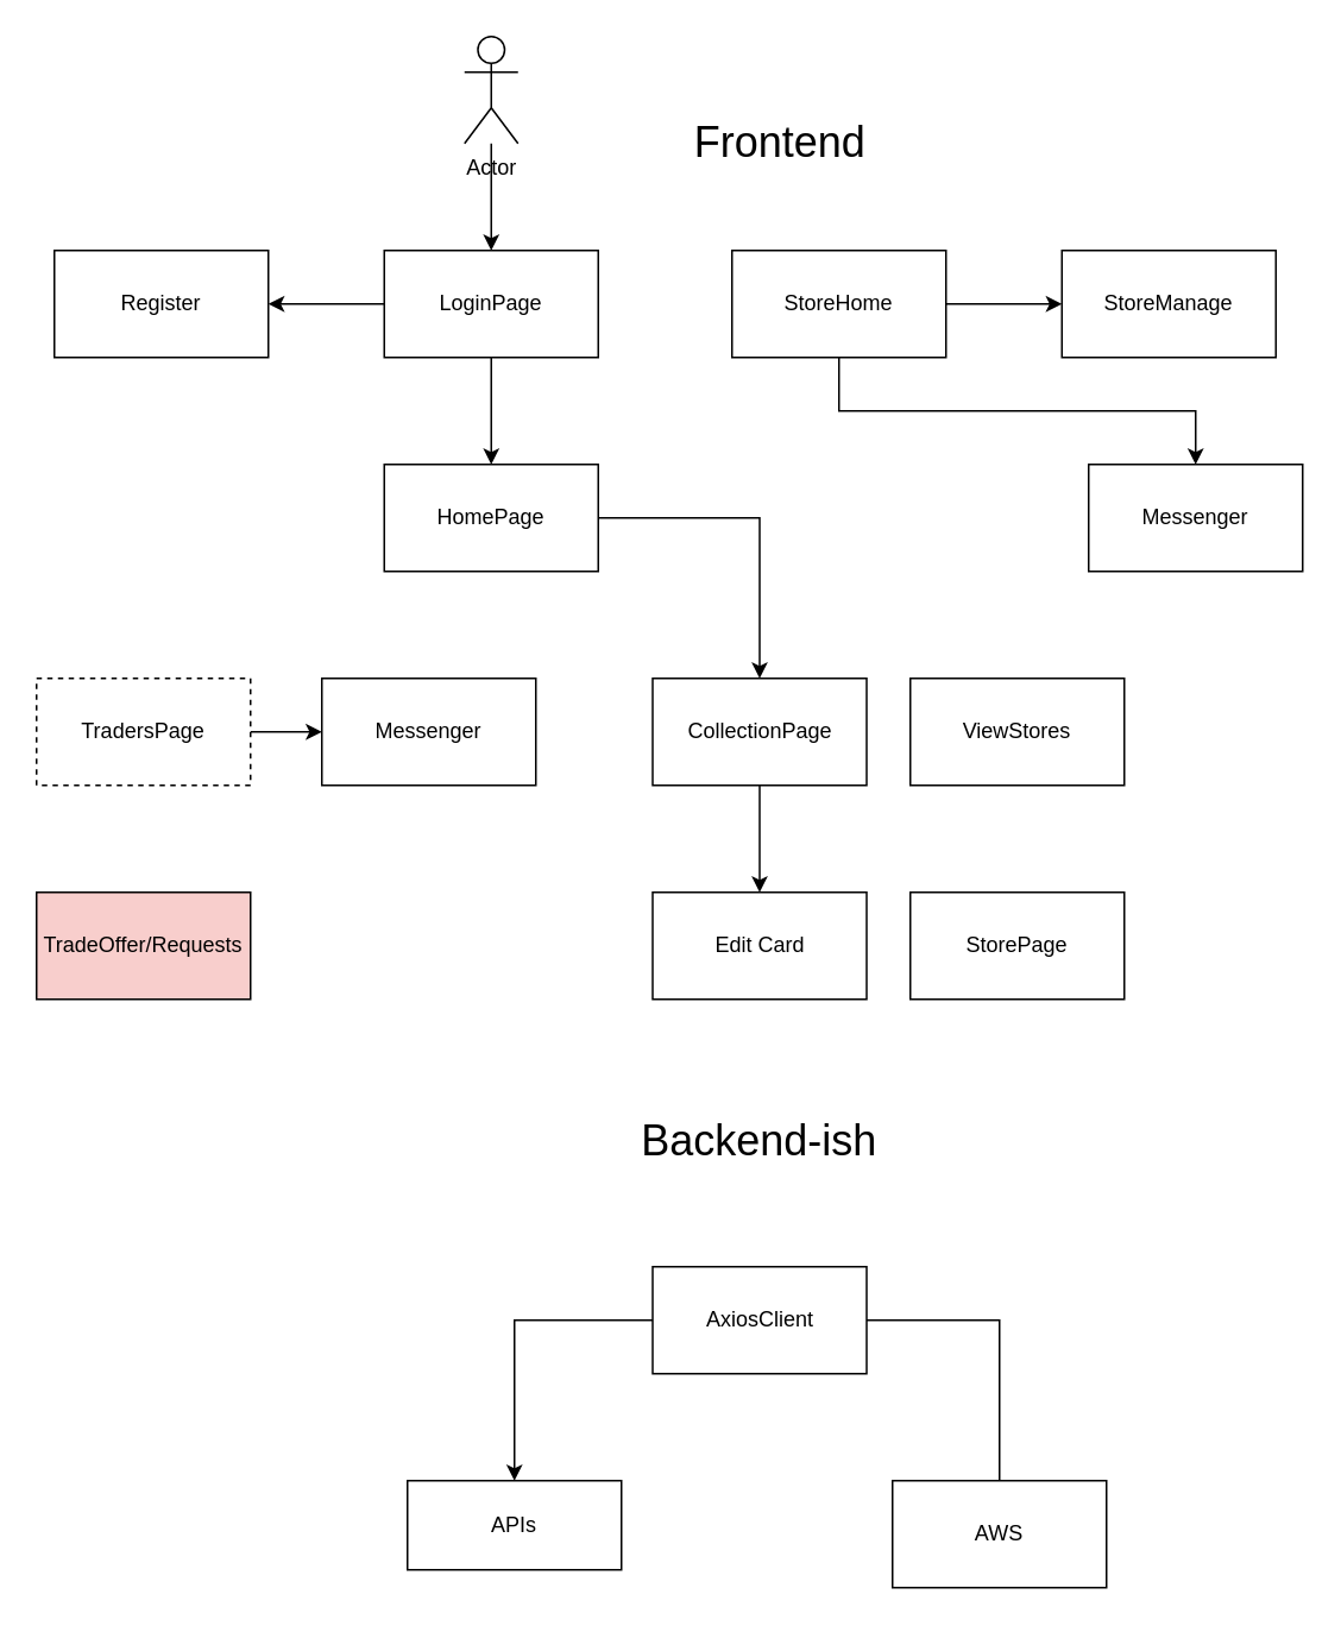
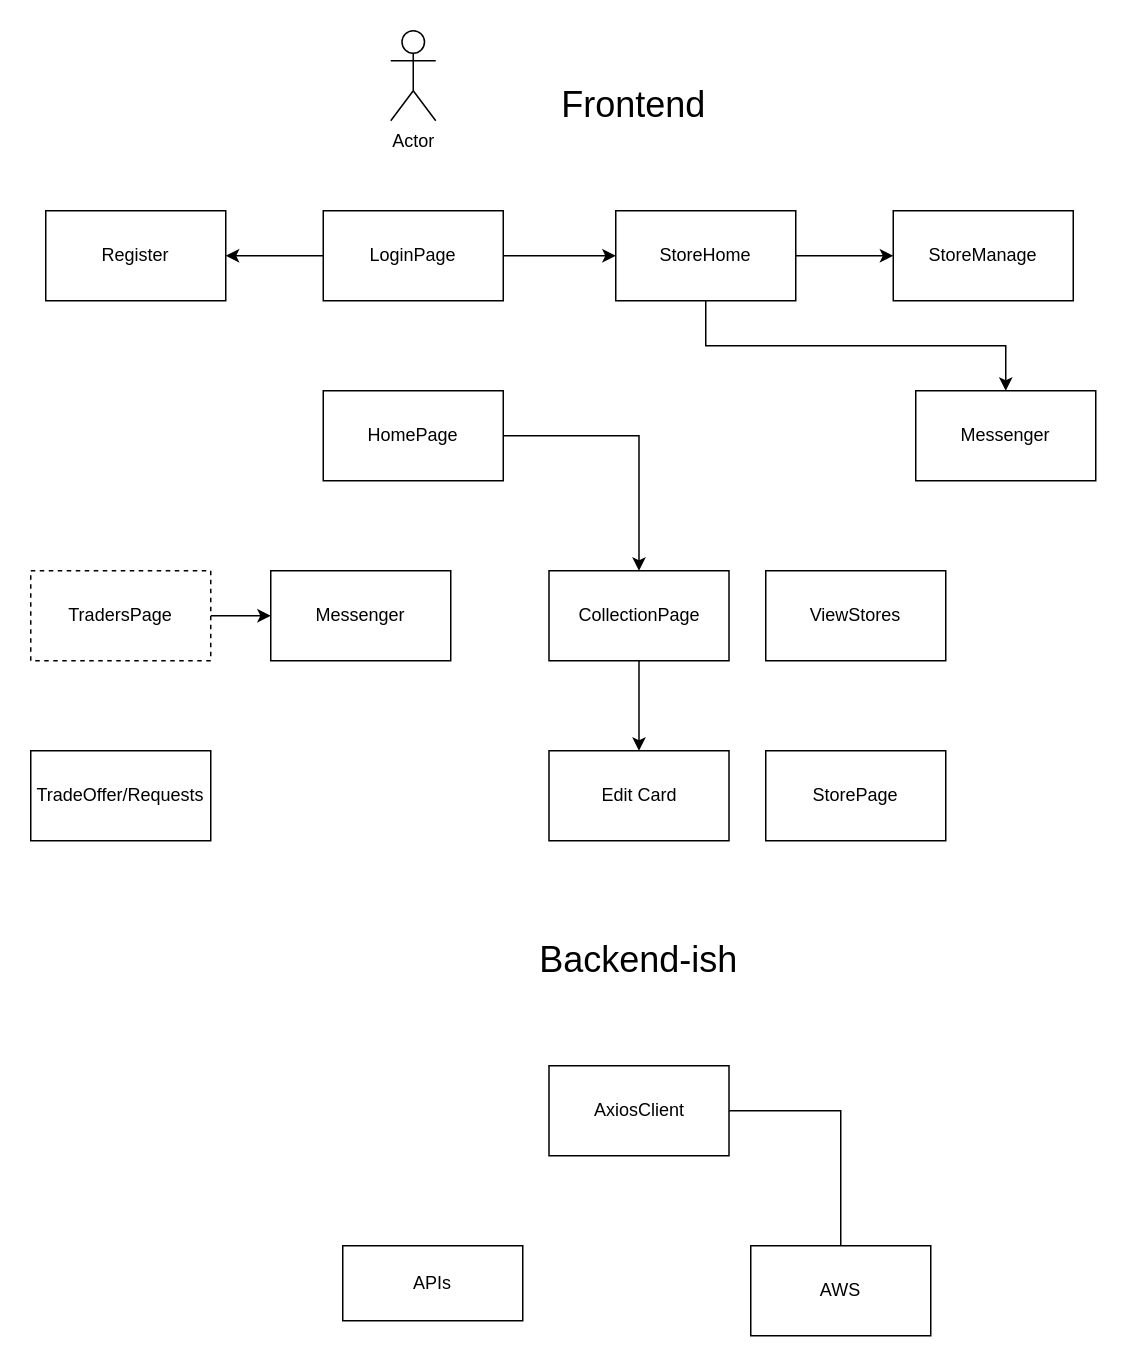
  <mxCell id="0" />
  <mxCell id="1" parent="0" />
- <mxCell id="2" style="edgeStyle=orthogonalEdgeStyle;rounded=0;orthogonalLoop=1;jettySize=auto;html=1;entryX=0.5;entryY=0;entryDx=0;entryDy=0;" edge="1" parent="1" source="5" target="8"><mxGeometry relative="1" as="geometry" /></mxCell>
+ <mxCell id="3" style="edgeStyle=orthogonalEdgeStyle;rounded=0;orthogonalLoop=1;jettySize=auto;html=1;entryX=0;entryY=0.5;entryDx=0;entryDy=0;" edge="1" parent="1" source="5" target="26"><mxGeometry relative="1" as="geometry" /></mxCell>
  <mxCell id="4" style="edgeStyle=orthogonalEdgeStyle;rounded=0;orthogonalLoop=1;jettySize=auto;html=1;" edge="1" parent="1" source="5"><mxGeometry relative="1" as="geometry"><mxPoint x="150" y="170" as="targetPoint" /></mxGeometry></mxCell>
  <mxCell id="5" value="LoginPage" style="rounded=0;whiteSpace=wrap;html=1;" vertex="1" parent="1"><mxGeometry x="215" y="140" width="120" height="60" as="geometry" /></mxCell>
  <mxCell id="6" style="edgeStyle=orthogonalEdgeStyle;rounded=0;orthogonalLoop=1;jettySize=auto;html=1;" edge="1" parent="1" source="8" target="10"><mxGeometry relative="1" as="geometry" /></mxCell>
  <mxCell id="7" style="edgeStyle=orthogonalEdgeStyle;rounded=0;orthogonalLoop=1;jettySize=auto;html=1;entryX=0;entryY=0.5;entryDx=0;entryDy=0;exitX=1;exitY=0.5;exitDx=0;exitDy=0;" edge="1" parent="1" source="12" target="27"><mxGeometry relative="1" as="geometry" /></mxCell>
  <mxCell id="8" value="HomePage" style="rounded=0;whiteSpace=wrap;html=1;" vertex="1" parent="1"><mxGeometry x="215" y="260" width="120" height="60" as="geometry" /></mxCell>
  <mxCell id="9" style="edgeStyle=orthogonalEdgeStyle;rounded=0;orthogonalLoop=1;jettySize=auto;html=1;entryX=0.5;entryY=0;entryDx=0;entryDy=0;" edge="1" parent="1" source="10" target="14"><mxGeometry relative="1" as="geometry" /></mxCell>
  <mxCell id="10" value="CollectionPage" style="rounded=0;whiteSpace=wrap;html=1;" vertex="1" parent="1"><mxGeometry x="365.5" y="380" width="120" height="60" as="geometry" /></mxCell>
  <mxCell id="11" value="ViewStores" style="rounded=0;whiteSpace=wrap;html=1;" vertex="1" parent="1"><mxGeometry x="510" y="380" width="120" height="60" as="geometry" /></mxCell>
  <mxCell id="12" value="TradersPage" style="rounded=0;whiteSpace=wrap;html=1;dashed=1;" vertex="1" parent="1"><mxGeometry x="20" y="380" width="120" height="60" as="geometry" /></mxCell>
- <mxCell id="13" value="TradeOffer/Requests" style="rounded=0;whiteSpace=wrap;html=1;fillColor=#f8cecc;" vertex="1" parent="1"><mxGeometry x="20" y="500" width="120" height="60" as="geometry" /></mxCell>
+ <mxCell id="13" value="TradeOffer/Requests" style="rounded=0;whiteSpace=wrap;html=1;" vertex="1" parent="1"><mxGeometry x="20" y="500" width="120" height="60" as="geometry" /></mxCell>
  <mxCell id="14" value="Edit Card" style="rounded=0;whiteSpace=wrap;html=1;" vertex="1" parent="1"><mxGeometry x="365.5" y="500" width="120" height="60" as="geometry" /></mxCell>
  <mxCell id="15" value="StorePage" style="rounded=0;whiteSpace=wrap;html=1;" vertex="1" parent="1"><mxGeometry x="510" y="500" width="120" height="60" as="geometry" /></mxCell>
  <mxCell id="16" style="edgeStyle=orthogonalEdgeStyle;rounded=0;orthogonalLoop=1;jettySize=auto;html=1;entryX=0.5;entryY=0;entryDx=0;entryDy=0;endArrow=none;" edge="1" parent="1" source="18" target="22"><mxGeometry relative="1" as="geometry" /></mxCell>
- <mxCell id="17" style="edgeStyle=orthogonalEdgeStyle;rounded=0;orthogonalLoop=1;jettySize=auto;html=1;entryX=0.5;entryY=0;entryDx=0;entryDy=0;" edge="1" parent="1" source="18" target="21"><mxGeometry relative="1" as="geometry" /></mxCell>
  <mxCell id="18" value="AxiosClient" style="rounded=0;whiteSpace=wrap;html=1;" vertex="1" parent="1"><mxGeometry x="365.5" y="710" width="120" height="60" as="geometry" /></mxCell>
- <mxCell id="19" value="&lt;font style=&quot;font-size: 24px&quot;&gt;Frontend&amp;nbsp;&lt;/font&gt;" style="text;html=1;strokeColor=none;fillColor=none;align=center;verticalAlign=middle;whiteSpace=wrap;rounded=0;" vertex="1" parent="1"><mxGeometry x="363" y="70" width="155" height="20" as="geometry" /></mxCell>
+ <mxCell id="19" value="&lt;font style=&quot;font-size: 24px&quot;&gt;Frontend&amp;nbsp;&lt;/font&gt;" style="text;html=1;strokeColor=none;fillColor=none;align=center;verticalAlign=middle;whiteSpace=wrap;rounded=0;" vertex="1" parent="1"><mxGeometry x="348" y="60" width="155" height="20" as="geometry" /></mxCell>
  <mxCell id="20" value="&lt;font style=&quot;font-size: 24px&quot;&gt;Backend-ish&lt;/font&gt;" style="text;html=1;strokeColor=none;fillColor=none;align=center;verticalAlign=middle;whiteSpace=wrap;rounded=0;" vertex="1" parent="1"><mxGeometry x="348" y="630" width="155" height="20" as="geometry" /></mxCell>
  <mxCell id="21" value="APIs" style="rounded=0;whiteSpace=wrap;html=1;" vertex="1" parent="1"><mxGeometry x="228" y="830" width="120" height="50" as="geometry" /></mxCell>
  <mxCell id="22" value="AWS" style="rounded=0;whiteSpace=wrap;html=1;" vertex="1" parent="1"><mxGeometry x="500" y="830" width="120" height="60" as="geometry" /></mxCell>
  <mxCell id="23" style="edgeStyle=orthogonalEdgeStyle;rounded=0;orthogonalLoop=1;jettySize=auto;html=1;entryX=0.5;entryY=0;entryDx=0;entryDy=0;exitX=0.5;exitY=1;exitDx=0;exitDy=0;" edge="1" parent="1" source="26" target="29"><mxGeometry relative="1" as="geometry" /></mxCell>
  <mxCell id="24" value="StoreManage" style="rounded=0;whiteSpace=wrap;html=1;" vertex="1" parent="1"><mxGeometry x="595" y="140" width="120" height="60" as="geometry" /></mxCell>
  <mxCell id="25" style="edgeStyle=orthogonalEdgeStyle;rounded=0;orthogonalLoop=1;jettySize=auto;html=1;exitX=1;exitY=0.5;exitDx=0;exitDy=0;entryX=0;entryY=0.5;entryDx=0;entryDy=0;" edge="1" parent="1" source="26" target="24"><mxGeometry relative="1" as="geometry" /></mxCell>
  <mxCell id="26" value="StoreHome" style="rounded=0;whiteSpace=wrap;html=1;" vertex="1" parent="1"><mxGeometry x="410" y="140" width="120" height="60" as="geometry" /></mxCell>
  <mxCell id="27" value="Messenger" style="rounded=0;whiteSpace=wrap;html=1;" vertex="1" parent="1"><mxGeometry x="180" y="380" width="120" height="60" as="geometry" /></mxCell>
  <mxCell id="28" value="Register" style="rounded=0;whiteSpace=wrap;html=1;" vertex="1" parent="1"><mxGeometry x="30" y="140" width="120" height="60" as="geometry" /></mxCell>
  <mxCell id="29" value="Messenger" style="rounded=0;whiteSpace=wrap;html=1;" vertex="1" parent="1"><mxGeometry x="610" y="260" width="120" height="60" as="geometry" /></mxCell>
- <mxCell id="30" style="edgeStyle=orthogonalEdgeStyle;rounded=0;orthogonalLoop=1;jettySize=auto;html=1;entryX=0.5;entryY=0;entryDx=0;entryDy=0;" edge="1" parent="1" source="31" target="5"><mxGeometry relative="1" as="geometry" /></mxCell>
  <mxCell id="31" value="Actor" style="shape=umlActor;verticalLabelPosition=bottom;verticalAlign=top;html=1;" vertex="1" parent="1"><mxGeometry x="260" y="20" width="30" height="60" as="geometry" /></mxCell>
